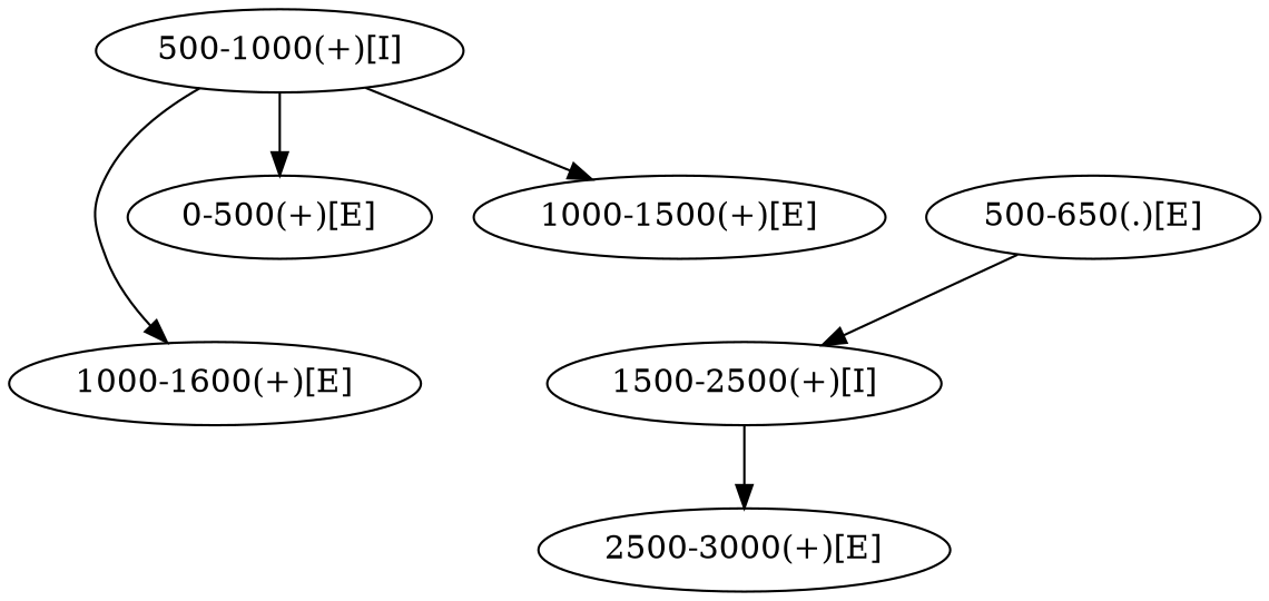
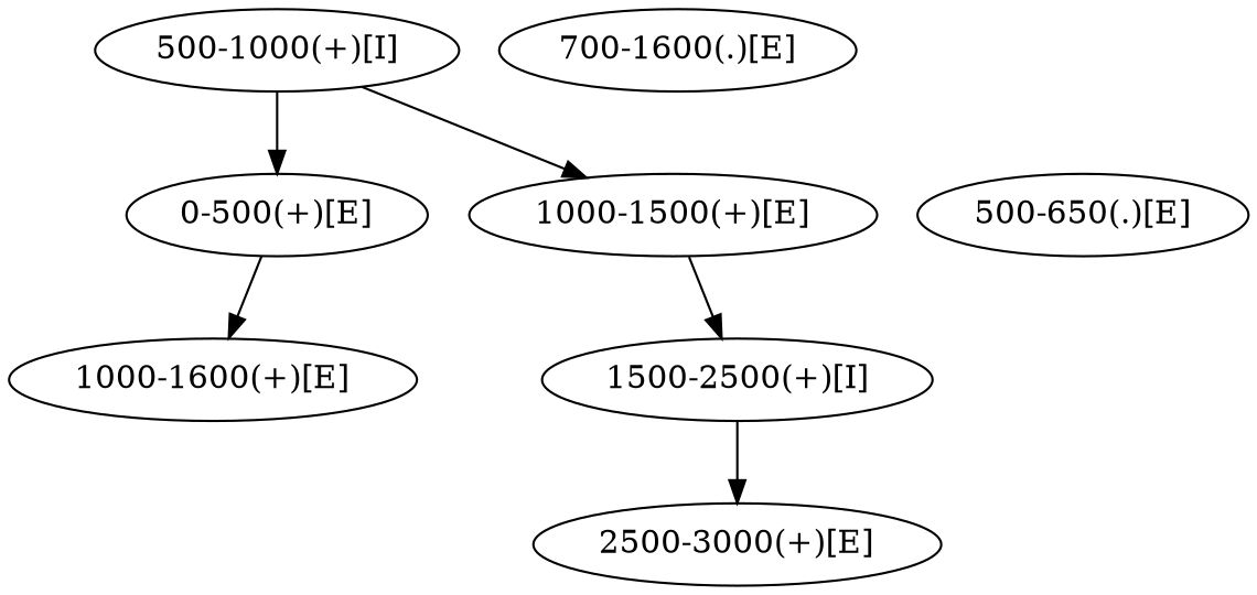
  strict digraph {
    node [ids="A.1.1"]
    "1000-1600(+)[E]" [ids="A.4.1.1,E.1.1.1,E.2.1.1,F.1.1.1"]
    "0-500(+)[E]" [ids="A.1.1.1,A.2.1.1,B.1.1.1"]
    "500-1000(+)[I]"
    "1000-1500(+)[E]" [ids="A.1.1.2,A.4.1.1,E.1.1.1,E.2.1.1"]
+   "700-1600(.)[E]" [ids="A.4.1.1,C.1.1.1,C.1.2.1,D.1.1.1,D.2.1.1,E.1.1.1,E.2.1.1,F.1.1.1"]
    "1500-2500(+)[I]"
    "2500-3000(+)[E]" [ids="A.1.1.3"]
    "500-650(.)[E]" [ids="A.3.1.1,B.2.1.1"]
-   "500-1000(+)[I]" -> "1000-1600(+)[E]"
+   "0-500(+)[E]" -> "1000-1600(+)[E]"
    "500-1000(+)[I]" -> "0-500(+)[E]"
    "500-1000(+)[I]" -> "1000-1500(+)[E]"
-   "500-650(.)[E]" -> "1500-2500(+)[I]"
+   "1000-1500(+)[E]" -> "1500-2500(+)[I]"
    "1500-2500(+)[I]" -> "2500-3000(+)[E]"
  }
